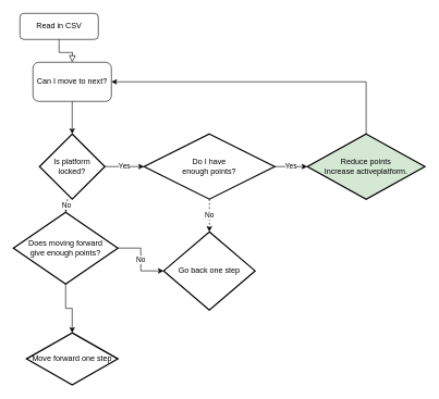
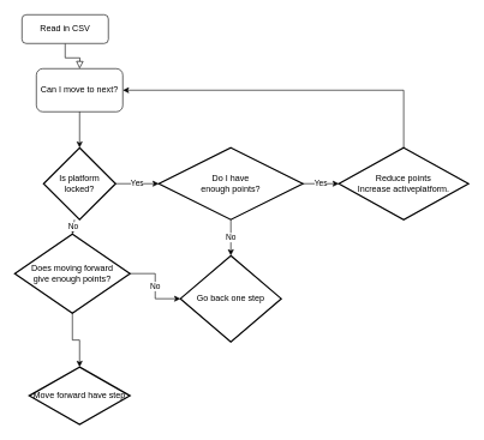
  <mxCell id="0" />
  <mxCell id="1" parent="0" />
  <mxCell id="2" value="" style="rounded=0;html=1;jettySize=auto;orthogonalLoop=1;fontSize=11;endArrow=block;endFill=0;endSize=8;strokeWidth=1;shadow=0;labelBackgroundColor=none;edgeStyle=orthogonalEdgeStyle;" parent="1" source="3" edge="1"><mxGeometry relative="1" as="geometry"><mxPoint x="110" y="95" as="targetPoint" /></mxGeometry></mxCell>
  <mxCell id="3" value="Read in CSV" style="rounded=1;whiteSpace=wrap;html=1;fontSize=12;glass=0;strokeWidth=1;shadow=0;" parent="1" vertex="1"><mxGeometry x="30" y="20" width="120" height="40" as="geometry" /></mxCell>
  <mxCell id="4" value="Can I move to next?" style="rounded=1;whiteSpace=wrap;html=1;" vertex="1" parent="1"><mxGeometry x="50" y="95" width="120" height="60" as="geometry" /></mxCell>
  <mxCell id="5" value="Is platform locked?" style="strokeWidth=2;html=1;shape=mxgraph.flowchart.decision;whiteSpace=wrap;" vertex="1" parent="1"><mxGeometry x="60" y="205" width="100" height="100" as="geometry" /></mxCell>
  <mxCell id="6" value="" style="endArrow=classic;html=1;rounded=0;strokeColor=default;entryX=0.5;entryY=0;entryDx=0;entryDy=0;entryPerimeter=0;exitX=0.5;exitY=1;exitDx=0;exitDy=0;" edge="1" parent="1" source="4" target="5"><mxGeometry width="50" height="50" relative="1" as="geometry"><mxPoint x="320" y="175" as="sourcePoint" /><mxPoint x="370" y="125" as="targetPoint" /></mxGeometry></mxCell>
  <mxCell id="7" value="Do I have&lt;br&gt;enough points?" style="rhombus;whiteSpace=wrap;html=1;strokeWidth=2;" vertex="1" parent="1"><mxGeometry x="220" y="205" width="200" height="100" as="geometry" /></mxCell>
  <mxCell id="8" value="Yes" style="endArrow=classic;html=1;rounded=0;strokeColor=default;" edge="1" parent="1" target="7"><mxGeometry width="50" height="50" relative="1" as="geometry"><mxPoint x="160" y="255" as="sourcePoint" /><mxPoint x="370" y="115" as="targetPoint" /></mxGeometry></mxCell>
- <mxCell id="9" value="Reduce points&lt;br&gt;Increase activeplatform." style="rhombus;whiteSpace=wrap;html=1;strokeWidth=2;fillColor=#d5e8d4;" vertex="1" parent="1"><mxGeometry x="470" y="205" width="180" height="100" as="geometry" /></mxCell>
+ <mxCell id="9" value="Reduce points&lt;br&gt;Increase activeplatform." style="rhombus;whiteSpace=wrap;html=1;strokeWidth=2;" vertex="1" parent="1"><mxGeometry x="470" y="205" width="180" height="100" as="geometry" /></mxCell>
  <mxCell id="10" value="Yes" style="endArrow=classic;html=1;rounded=0;strokeColor=default;entryX=0;entryY=0.5;entryDx=0;entryDy=0;" edge="1" parent="1" target="9"><mxGeometry width="50" height="50" relative="1" as="geometry"><mxPoint x="420" y="255" as="sourcePoint" /><mxPoint x="510" y="345" as="targetPoint" /></mxGeometry></mxCell>
  <mxCell id="11" value="" style="endArrow=classic;html=1;rounded=0;strokeColor=default;entryX=1;entryY=0.5;entryDx=0;entryDy=0;exitX=0.5;exitY=0;exitDx=0;exitDy=0;" edge="1" parent="1" source="9" target="4"><mxGeometry width="50" height="50" relative="1" as="geometry"><mxPoint x="560" y="125" as="sourcePoint" /><mxPoint x="360" y="275" as="targetPoint" /><Array as="points"><mxPoint x="560" y="125" /></Array></mxGeometry></mxCell>
  <mxCell id="12" value="No" style="edgeStyle=orthogonalEdgeStyle;rounded=0;orthogonalLoop=1;jettySize=auto;html=1;strokeColor=default;" edge="1" parent="1" source="14" target="16"><mxGeometry relative="1" as="geometry" /></mxCell>
  <mxCell id="13" value="" style="edgeStyle=orthogonalEdgeStyle;rounded=0;orthogonalLoop=1;jettySize=auto;html=1;strokeColor=default;" edge="1" parent="1" source="14" target="18"><mxGeometry relative="1" as="geometry" /></mxCell>
  <mxCell id="14" value="Does moving forward&lt;br&gt;give enough points?" style="rhombus;whiteSpace=wrap;html=1;strokeWidth=2;" vertex="1" parent="1"><mxGeometry x="20" y="325" width="160" height="110" as="geometry" /></mxCell>
  <mxCell id="15" value="No" style="endArrow=classic;html=1;rounded=0;strokeColor=default;entryX=0.5;entryY=0;entryDx=0;entryDy=0;" edge="1" parent="1" source="5" target="14"><mxGeometry width="50" height="50" relative="1" as="geometry"><mxPoint x="310" y="325" as="sourcePoint" /><mxPoint x="360" y="275" as="targetPoint" /></mxGeometry></mxCell>
  <mxCell id="16" value="Go back one step" style="rhombus;whiteSpace=wrap;html=1;strokeWidth=2;" vertex="1" parent="1"><mxGeometry x="250" y="355" width="140" height="120" as="geometry" /></mxCell>
- <mxCell id="17" value="No" style="endArrow=classic;html=1;rounded=0;strokeColor=default;entryX=0.5;entryY=0;entryDx=0;entryDy=0;exitX=0.5;exitY=1;exitDx=0;exitDy=0;dashed=1;" edge="1" parent="1" source="7" target="16"><mxGeometry width="50" height="50" relative="1" as="geometry"><mxPoint x="320" y="315" as="sourcePoint" /><mxPoint x="320" y="265" as="targetPoint" /></mxGeometry></mxCell>
- <mxCell id="18" value="Move forward one step" style="rhombus;whiteSpace=wrap;html=1;strokeWidth=2;" vertex="1" parent="1"><mxGeometry x="40" y="510" width="140" height="80" as="geometry" /></mxCell>
+ <mxCell id="17" value="No" style="endArrow=classic;html=1;rounded=0;strokeColor=default;entryX=0.5;entryY=0;entryDx=0;entryDy=0;exitX=0.5;exitY=1;exitDx=0;exitDy=0;" edge="1" parent="1" source="7" target="16"><mxGeometry width="50" height="50" relative="1" as="geometry"><mxPoint x="320" y="315" as="sourcePoint" /><mxPoint x="320" y="265" as="targetPoint" /></mxGeometry></mxCell>
+ <mxCell id="18" value="Move forward have step" style="rhombus;whiteSpace=wrap;html=1;strokeWidth=2;" vertex="1" parent="1"><mxGeometry x="40" y="510" width="140" height="80" as="geometry" /></mxCell>
